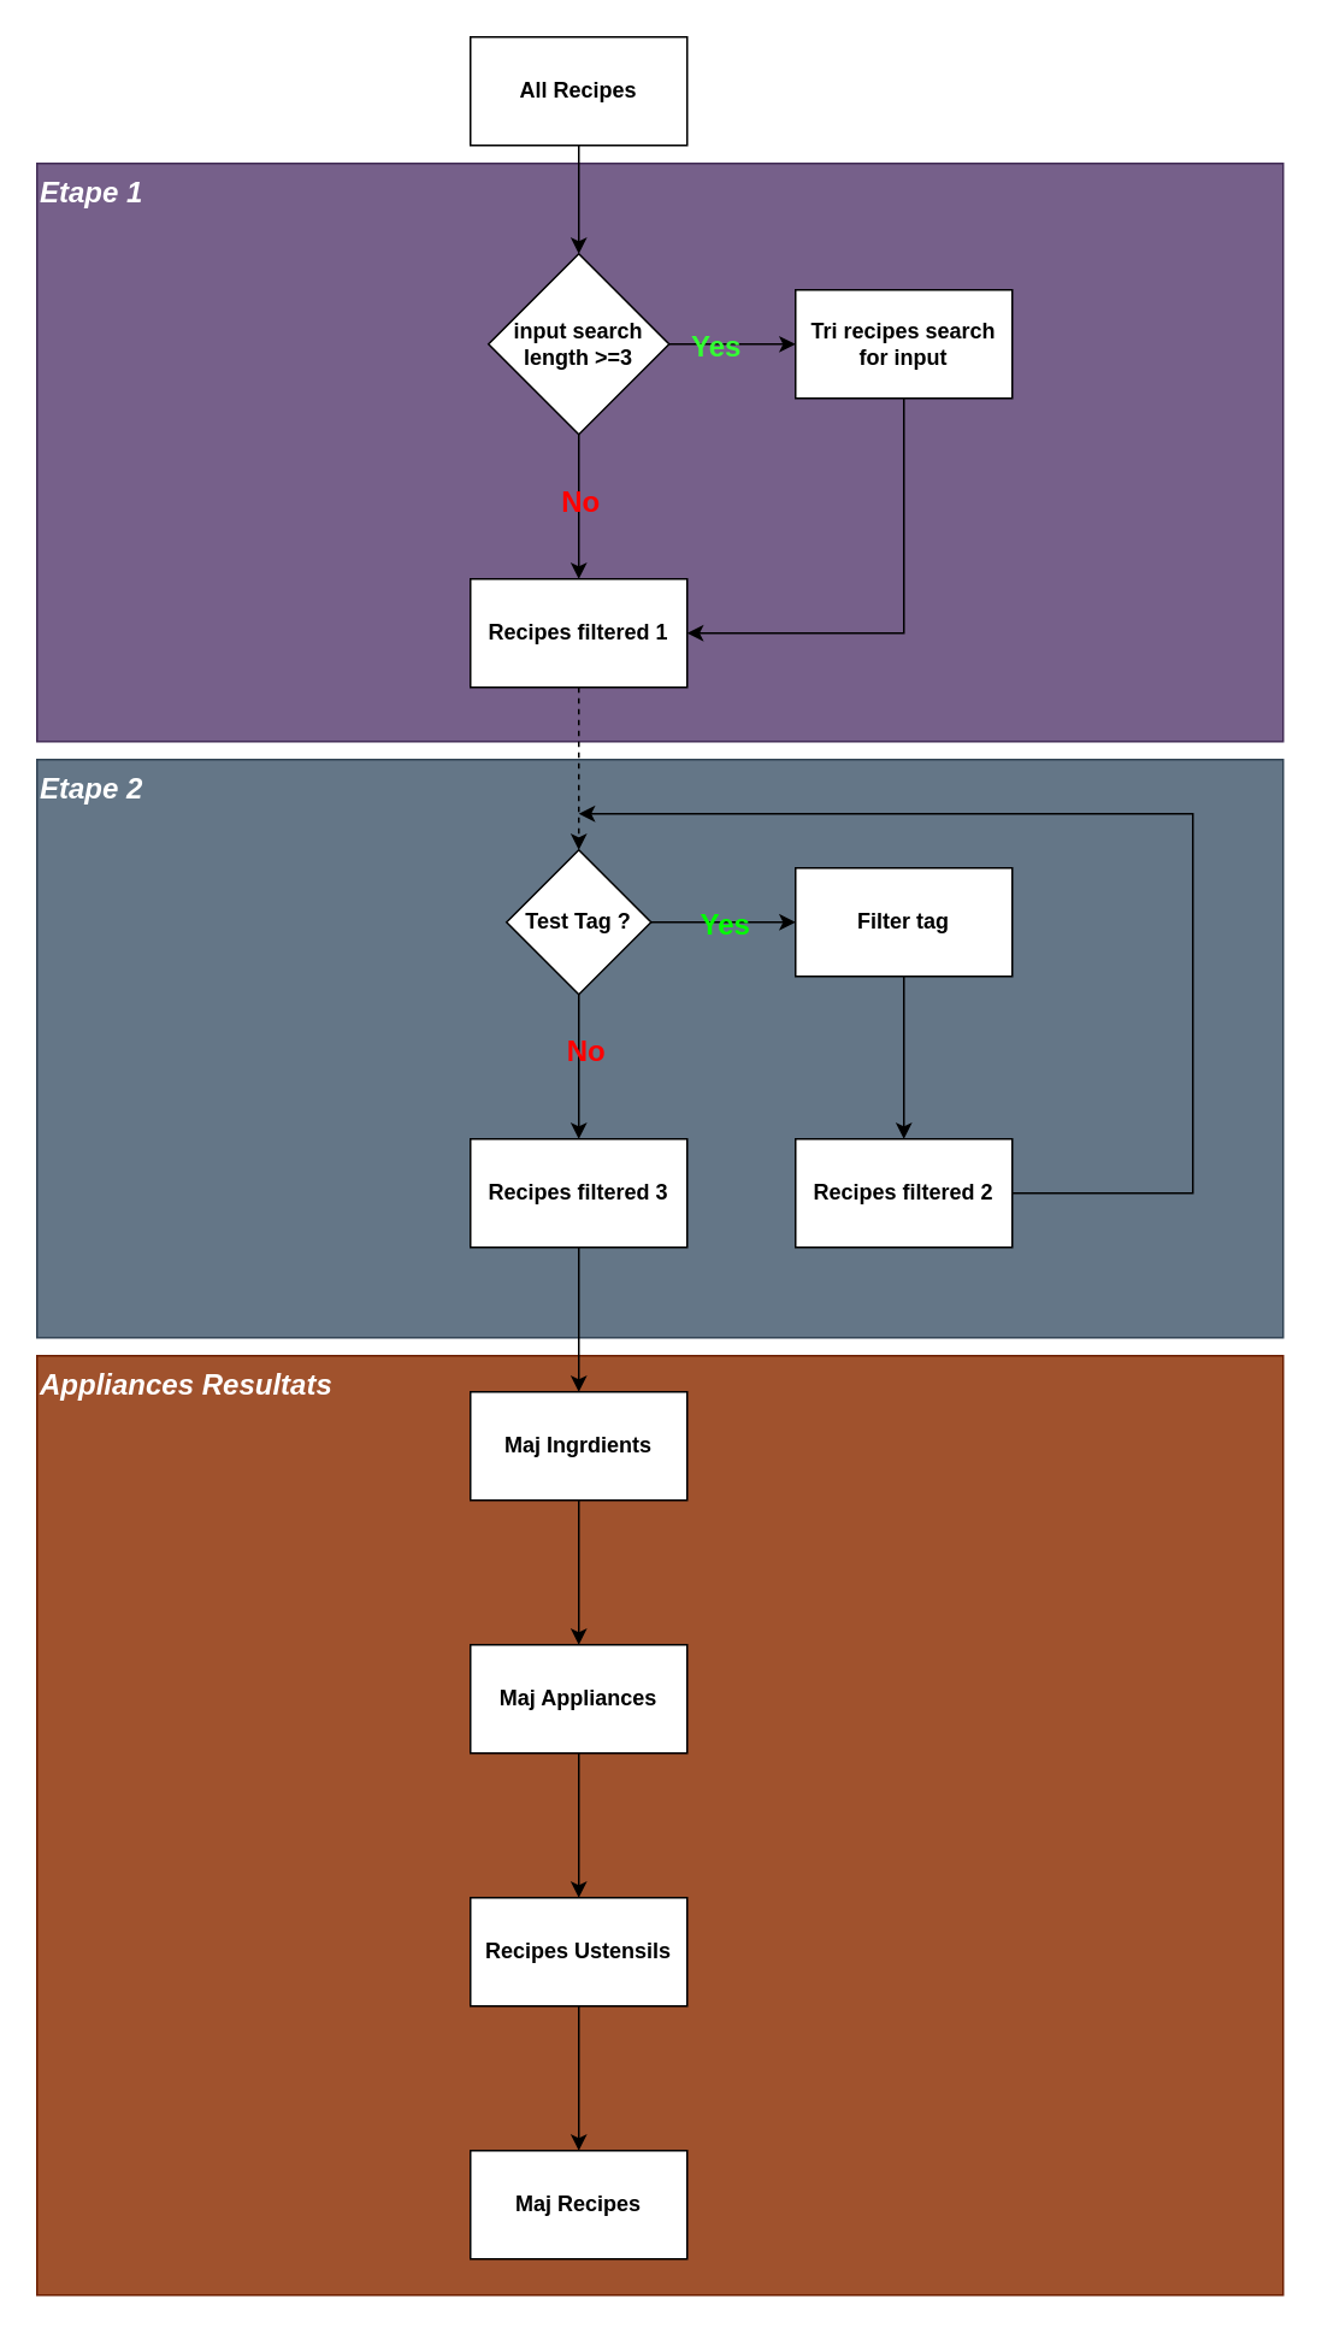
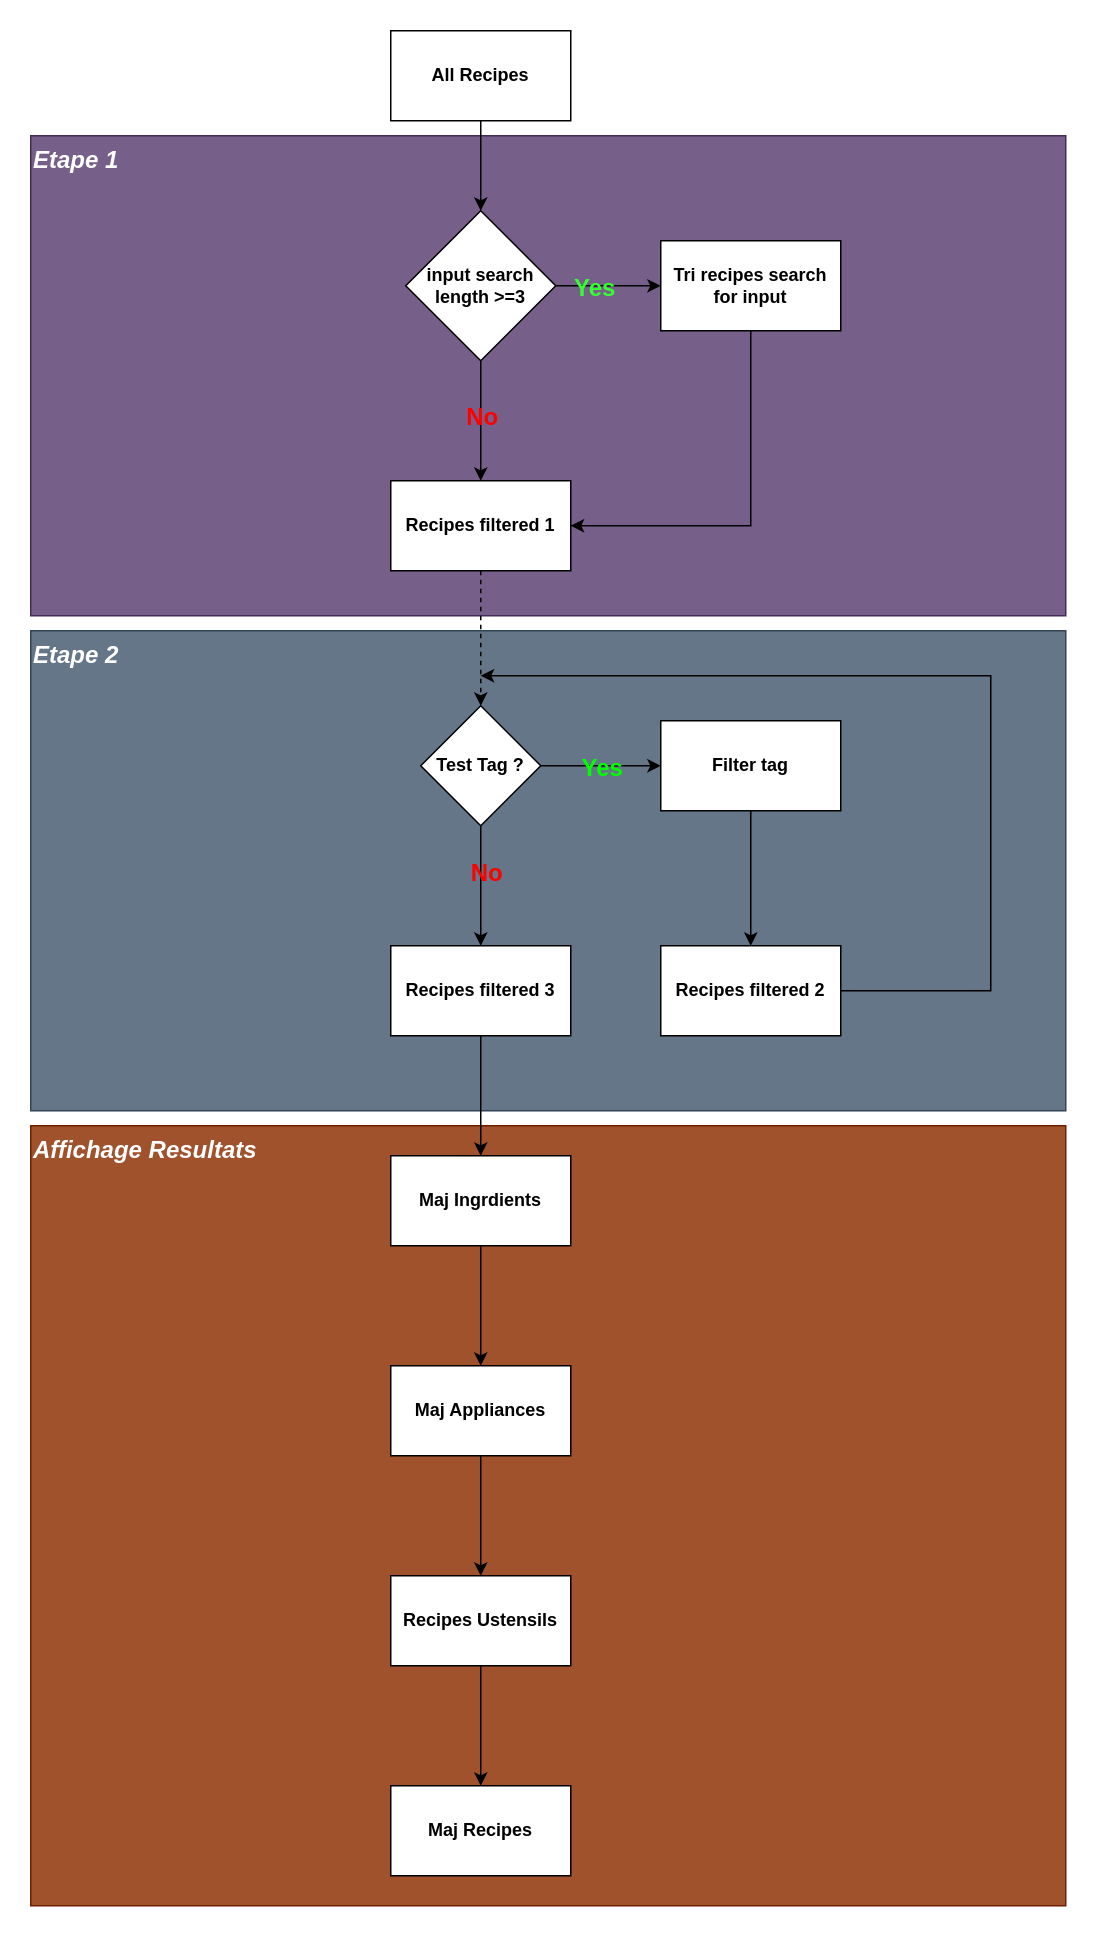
  <mxCell id="0" />
  <mxCell id="1" parent="0" />
- <mxCell id="2" value="Appliances Resultats" style="rounded=0;whiteSpace=wrap;html=1;fillColor=#a0522d;strokeColor=#6D1F00;fontColor=#FFFFFF;fontStyle=3;labelBackgroundColor=none;labelBorderColor=none;fontSize=16;align=left;verticalAlign=top;" parent="1" vertex="1"><mxGeometry x="20" y="750" width="690" height="520" as="geometry" /></mxCell>
+ <mxCell id="2" value="Affichage Resultats" style="rounded=0;whiteSpace=wrap;html=1;fillColor=#a0522d;strokeColor=#6D1F00;fontColor=#FFFFFF;fontStyle=3;labelBackgroundColor=none;labelBorderColor=none;fontSize=16;align=left;verticalAlign=top;" parent="1" vertex="1"><mxGeometry x="20" y="750" width="690" height="520" as="geometry" /></mxCell>
  <mxCell id="3" value="Etape 1" style="rounded=0;whiteSpace=wrap;html=1;fillColor=#76608a;fontColor=#FFFFFF;strokeColor=#432D57;fontStyle=3;labelBackgroundColor=none;labelBorderColor=none;fontSize=16;verticalAlign=top;align=left;" parent="1" vertex="1"><mxGeometry x="20" y="90" width="690" height="320" as="geometry" /></mxCell>
  <mxCell id="4" value="Etape 2" style="rounded=0;whiteSpace=wrap;html=1;fillColor=#647687;fontColor=#FFFFFF;strokeColor=#314354;fontStyle=3;labelBackgroundColor=none;labelBorderColor=none;fontSize=16;align=left;verticalAlign=top;" parent="1" vertex="1"><mxGeometry x="20" y="420" width="690" height="320" as="geometry" /></mxCell>
  <mxCell id="5" value="" style="edgeStyle=orthogonalEdgeStyle;rounded=0;orthogonalLoop=1;jettySize=auto;html=1;entryX=0.5;entryY=0;entryDx=0;entryDy=0;fontStyle=1;labelBackgroundColor=none;labelBorderColor=none;fontSize=12;" parent="1" source="6" target="11" edge="1"><mxGeometry relative="1" as="geometry"><mxPoint x="320" y="160" as="targetPoint" /></mxGeometry></mxCell>
  <mxCell id="6" value="All Recipes" style="rounded=0;whiteSpace=wrap;html=1;fontStyle=1;labelBackgroundColor=none;labelBorderColor=none;fontSize=12;" parent="1" vertex="1"><mxGeometry x="260" y="20" width="120" height="60" as="geometry" /></mxCell>
  <mxCell id="7" value="" style="edgeStyle=orthogonalEdgeStyle;rounded=0;orthogonalLoop=1;jettySize=auto;html=1;entryX=0;entryY=0.501;entryDx=0;entryDy=0;entryPerimeter=0;fontStyle=1;labelBackgroundColor=none;labelBorderColor=none;fontSize=12;" parent="1" source="11" target="15" edge="1"><mxGeometry relative="1" as="geometry"><mxPoint x="440" y="200" as="targetPoint" /></mxGeometry></mxCell>
  <mxCell id="8" value="Yes" style="edgeLabel;html=1;align=center;verticalAlign=middle;resizable=0;points=[];fontStyle=1;labelBackgroundColor=none;labelBorderColor=none;fontSize=16;fontColor=#33FF33;" parent="7" vertex="1" connectable="0"><mxGeometry x="-0.28" relative="1" as="geometry"><mxPoint as="offset" /></mxGeometry></mxCell>
  <mxCell id="9" value="" style="edgeStyle=orthogonalEdgeStyle;rounded=0;orthogonalLoop=1;jettySize=auto;html=1;fontStyle=1;labelBackgroundColor=none;labelBorderColor=none;fontSize=12;" parent="1" source="11" edge="1"><mxGeometry relative="1" as="geometry"><mxPoint x="320" y="320" as="targetPoint" /></mxGeometry></mxCell>
  <mxCell id="10" value="No" style="edgeLabel;html=1;align=center;verticalAlign=middle;resizable=0;points=[];fontStyle=1;labelBackgroundColor=none;labelBorderColor=none;fontSize=16;fontColor=#FF0000;" parent="9" vertex="1" connectable="0"><mxGeometry x="-0.106" relative="1" as="geometry"><mxPoint as="offset" /></mxGeometry></mxCell>
  <mxCell id="11" value="input search length &amp;gt;=3" style="rhombus;whiteSpace=wrap;html=1;fontStyle=1;labelBackgroundColor=none;labelBorderColor=none;fontSize=12;" parent="1" vertex="1"><mxGeometry x="270" y="140" width="100" height="100" as="geometry" /></mxCell>
  <mxCell id="12" value="" style="edgeStyle=orthogonalEdgeStyle;rounded=0;orthogonalLoop=1;jettySize=auto;html=1;entryX=0.5;entryY=0;entryDx=0;entryDy=0;fontStyle=1;labelBackgroundColor=none;labelBorderColor=none;fontSize=12;dashed=1;" parent="1" source="13" target="20" edge="1"><mxGeometry relative="1" as="geometry"><mxPoint x="320" y="460" as="targetPoint" /></mxGeometry></mxCell>
  <mxCell id="13" value="Recipes filtered 1" style="rounded=0;whiteSpace=wrap;html=1;fontStyle=1;labelBackgroundColor=none;labelBorderColor=none;fontSize=12;" parent="1" vertex="1"><mxGeometry x="260" y="320" width="120" height="60" as="geometry" /></mxCell>
  <mxCell id="14" value="" style="edgeStyle=orthogonalEdgeStyle;rounded=0;orthogonalLoop=1;jettySize=auto;html=1;entryX=1;entryY=0.5;entryDx=0;entryDy=0;exitX=0.5;exitY=1;exitDx=0;exitDy=0;fontStyle=1;labelBackgroundColor=none;labelBorderColor=none;fontSize=12;" parent="1" source="15" target="13" edge="1"><mxGeometry relative="1" as="geometry"><mxPoint x="500" y="320" as="targetPoint" /></mxGeometry></mxCell>
  <mxCell id="15" value="Tri recipes search for input" style="rounded=0;whiteSpace=wrap;html=1;fontStyle=1;labelBackgroundColor=none;labelBorderColor=none;fontSize=12;" parent="1" vertex="1"><mxGeometry x="440" y="160" width="120" height="60" as="geometry" /></mxCell>
  <mxCell id="16" value="" style="edgeStyle=orthogonalEdgeStyle;rounded=0;orthogonalLoop=1;jettySize=auto;html=1;fontStyle=1;labelBackgroundColor=none;labelBorderColor=none;fontSize=12;" parent="1" source="20" edge="1"><mxGeometry relative="1" as="geometry"><mxPoint x="440" y="510" as="targetPoint" /></mxGeometry></mxCell>
  <mxCell id="17" value="Yes" style="edgeLabel;html=1;align=center;verticalAlign=middle;resizable=0;points=[];fontStyle=1;labelBackgroundColor=none;labelBorderColor=none;fontSize=16;fontColor=#00FF00;" parent="16" vertex="1" connectable="0"><mxGeometry x="0.031" relative="1" as="geometry"><mxPoint as="offset" /></mxGeometry></mxCell>
  <mxCell id="18" value="" style="edgeStyle=orthogonalEdgeStyle;rounded=0;orthogonalLoop=1;jettySize=auto;html=1;fontStyle=1;labelBackgroundColor=none;labelBorderColor=none;fontSize=12;" parent="1" source="20" edge="1"><mxGeometry relative="1" as="geometry"><mxPoint x="320" y="630" as="targetPoint" /></mxGeometry></mxCell>
  <mxCell id="19" value="No" style="edgeLabel;html=1;align=center;verticalAlign=middle;resizable=0;points=[];fontStyle=1;labelBackgroundColor=none;labelBorderColor=none;fontSize=16;fontColor=#FF0000;" parent="18" vertex="1" connectable="0"><mxGeometry x="-0.255" y="3" relative="1" as="geometry"><mxPoint as="offset" /></mxGeometry></mxCell>
  <mxCell id="20" value="Test Tag ?" style="rhombus;whiteSpace=wrap;html=1;fontStyle=1;labelBackgroundColor=none;labelBorderColor=none;fontSize=12;" parent="1" vertex="1"><mxGeometry x="280" y="470" width="80" height="80" as="geometry" /></mxCell>
  <mxCell id="21" value="" style="edgeStyle=orthogonalEdgeStyle;rounded=0;orthogonalLoop=1;jettySize=auto;html=1;entryX=0.5;entryY=0;entryDx=0;entryDy=0;fontStyle=1;labelBackgroundColor=none;labelBorderColor=none;fontSize=12;" parent="1" source="22" target="24" edge="1"><mxGeometry relative="1" as="geometry"><mxPoint x="500" y="620" as="targetPoint" /></mxGeometry></mxCell>
  <mxCell id="22" value="Filter tag" style="rounded=0;whiteSpace=wrap;html=1;fontStyle=1;labelBackgroundColor=none;labelBorderColor=none;fontSize=12;" parent="1" vertex="1"><mxGeometry x="440" y="480" width="120" height="60" as="geometry" /></mxCell>
  <mxCell id="23" value="" style="edgeStyle=orthogonalEdgeStyle;rounded=0;orthogonalLoop=1;jettySize=auto;html=1;exitX=1;exitY=0.5;exitDx=0;exitDy=0;fontStyle=1;labelBackgroundColor=none;labelBorderColor=none;fontSize=12;" parent="1" source="24" edge="1"><mxGeometry relative="1" as="geometry"><mxPoint x="320" y="450" as="targetPoint" /><Array as="points"><mxPoint x="660" y="660" /><mxPoint x="660" y="450" /><mxPoint x="340" y="450" /></Array><mxPoint x="580" y="660" as="sourcePoint" /></mxGeometry></mxCell>
  <mxCell id="24" value="Recipes filtered 2" style="rounded=0;whiteSpace=wrap;html=1;fontStyle=1;labelBackgroundColor=none;labelBorderColor=none;fontSize=12;" parent="1" vertex="1"><mxGeometry x="440" y="630" width="120" height="60" as="geometry" /></mxCell>
  <mxCell id="25" value="" style="edgeStyle=orthogonalEdgeStyle;rounded=0;orthogonalLoop=1;jettySize=auto;html=1;fontStyle=1;labelBackgroundColor=none;labelBorderColor=none;fontSize=12;" parent="1" source="26" target="28" edge="1"><mxGeometry relative="1" as="geometry" /></mxCell>
  <mxCell id="26" value="Recipes filtered 3" style="rounded=0;whiteSpace=wrap;html=1;fontStyle=1;labelBackgroundColor=none;labelBorderColor=none;fontSize=12;" parent="1" vertex="1"><mxGeometry x="260" y="630" width="120" height="60" as="geometry" /></mxCell>
  <mxCell id="27" value="" style="edgeStyle=orthogonalEdgeStyle;rounded=0;orthogonalLoop=1;jettySize=auto;html=1;fontStyle=1;labelBackgroundColor=none;labelBorderColor=none;fontSize=12;" parent="1" source="28" target="30" edge="1"><mxGeometry relative="1" as="geometry" /></mxCell>
  <mxCell id="28" value="Maj Ingrdients" style="rounded=0;whiteSpace=wrap;html=1;fontStyle=1;labelBackgroundColor=none;labelBorderColor=none;fontSize=12;" parent="1" vertex="1"><mxGeometry x="260" y="770" width="120" height="60" as="geometry" /></mxCell>
  <mxCell id="29" value="" style="edgeStyle=orthogonalEdgeStyle;rounded=0;orthogonalLoop=1;jettySize=auto;html=1;fontStyle=1;labelBackgroundColor=none;labelBorderColor=none;fontSize=12;" parent="1" source="30" target="32" edge="1"><mxGeometry relative="1" as="geometry" /></mxCell>
  <mxCell id="30" value="Maj Appliances" style="rounded=0;whiteSpace=wrap;html=1;fontStyle=1;labelBackgroundColor=none;labelBorderColor=none;fontSize=12;" parent="1" vertex="1"><mxGeometry x="260" y="910" width="120" height="60" as="geometry" /></mxCell>
  <mxCell id="31" value="" style="edgeStyle=orthogonalEdgeStyle;rounded=0;orthogonalLoop=1;jettySize=auto;html=1;fontStyle=1;labelBackgroundColor=none;labelBorderColor=none;fontSize=12;" parent="1" source="32" target="33" edge="1"><mxGeometry relative="1" as="geometry" /></mxCell>
  <mxCell id="32" value="Recipes Ustensils" style="rounded=0;whiteSpace=wrap;html=1;fontStyle=1;labelBackgroundColor=none;labelBorderColor=none;fontSize=12;" parent="1" vertex="1"><mxGeometry x="260" y="1050" width="120" height="60" as="geometry" /></mxCell>
  <mxCell id="33" value="Maj Recipes" style="rounded=0;whiteSpace=wrap;html=1;fontStyle=1;labelBackgroundColor=none;labelBorderColor=none;fontSize=12;" parent="1" vertex="1"><mxGeometry x="260" y="1190" width="120" height="60" as="geometry" /></mxCell>
